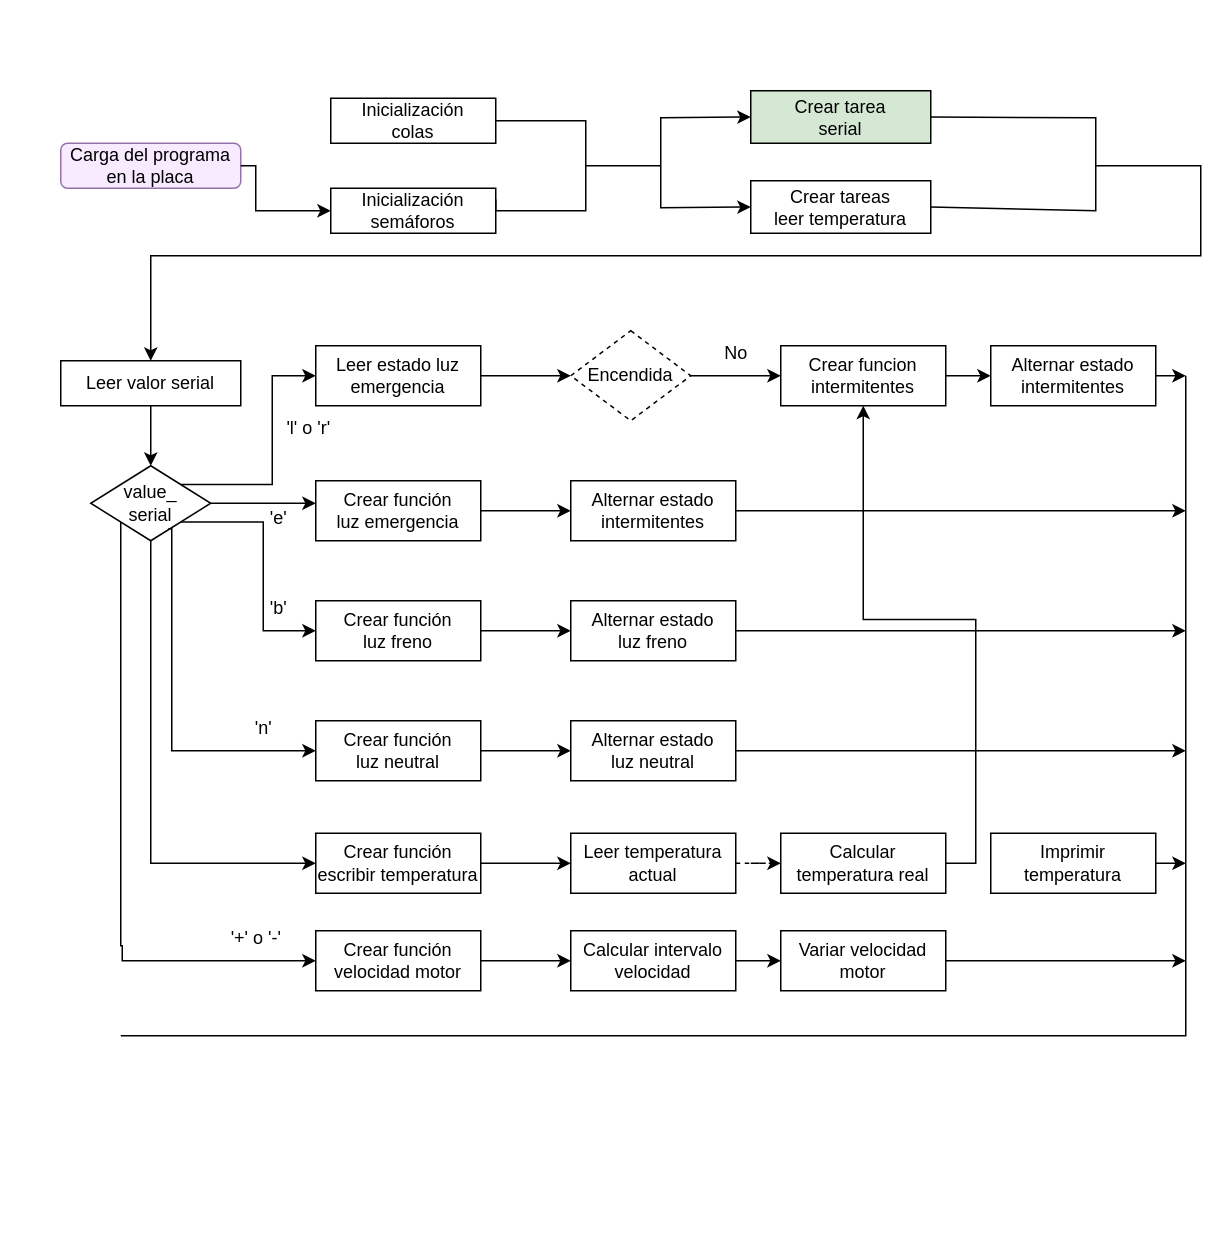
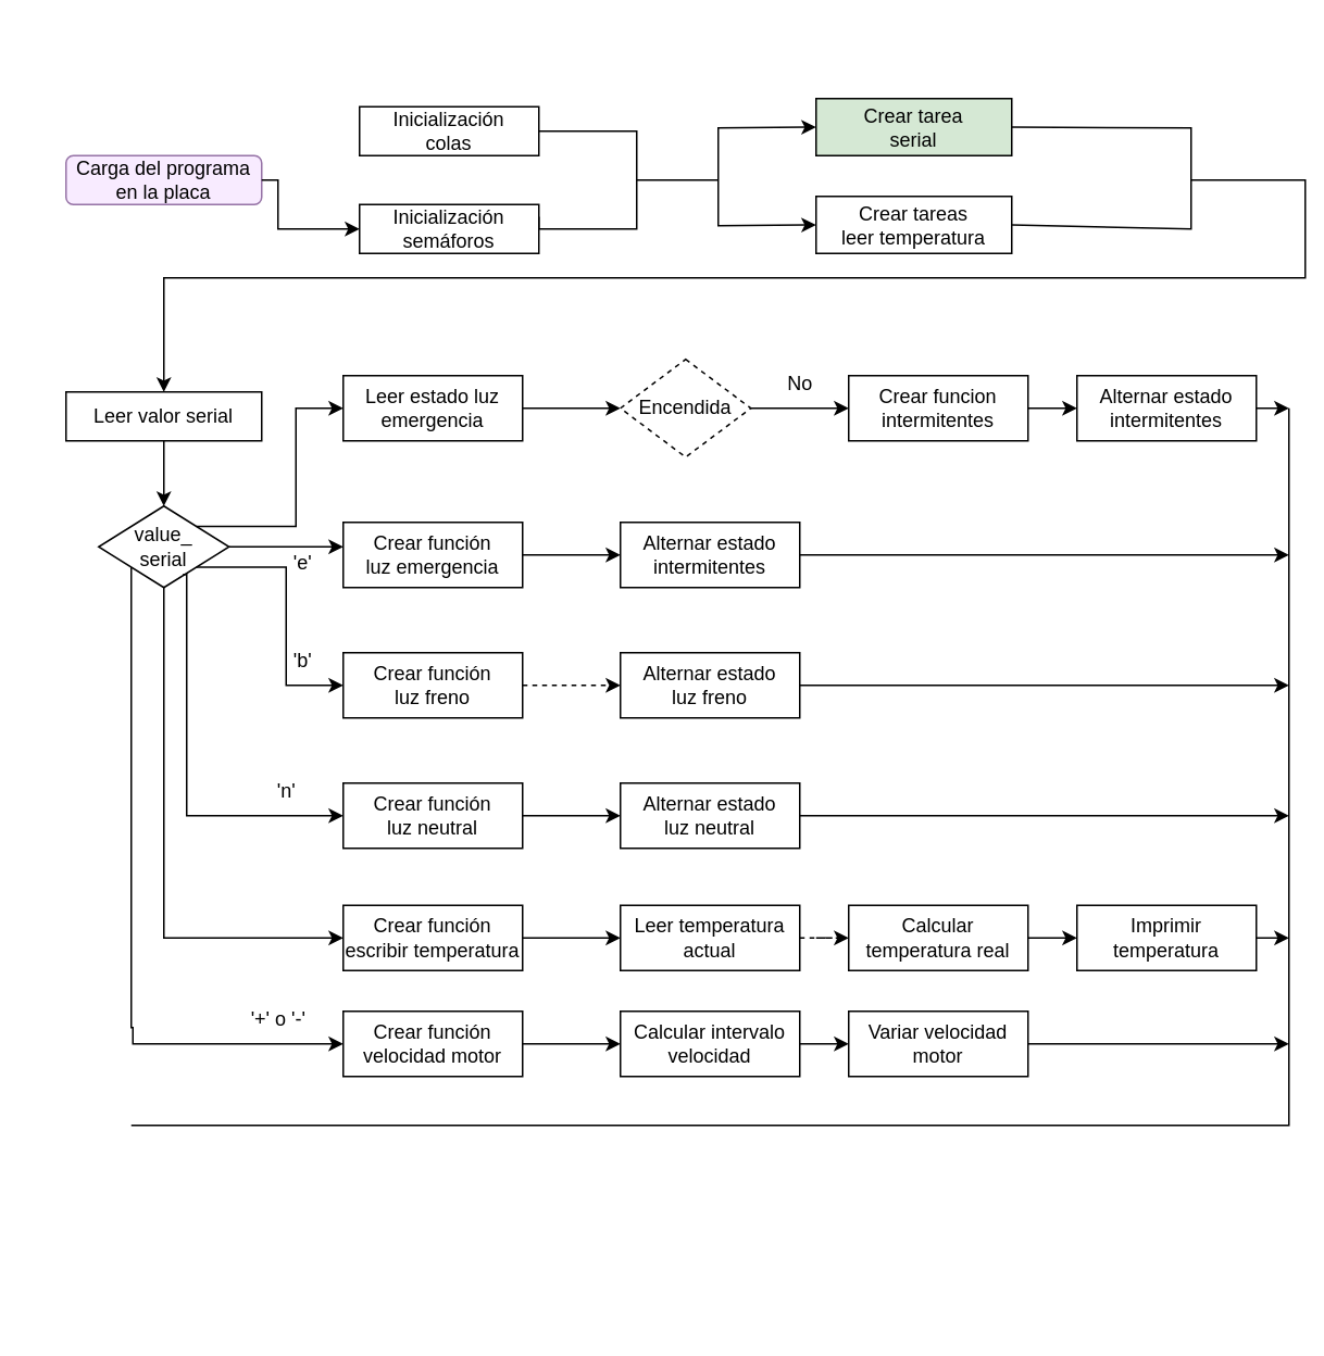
  <mxCell id="0" />
  <mxCell id="1" parent="0" />
  <mxCell id="2" value="" style="swimlane;whiteSpace=wrap;html=1;" vertex="1" parent="1"><mxGeometry x="20" y="20" height="790" as="geometry" /></mxCell>
  <mxCell id="3" value="Carga del programa&lt;br&gt;en la placa" style="rounded=1;whiteSpace=wrap;html=1;fillColor=#F8EBFF;strokeColor=#9673a6;" vertex="1" parent="2"><mxGeometry x="20" y="75" width="120" height="30" as="geometry" /></mxCell>
  <mxCell id="4" style="edgeStyle=orthogonalEdgeStyle;rounded=0;orthogonalLoop=1;jettySize=auto;html=1;exitX=1;exitY=0.25;exitDx=0;exitDy=0;endArrow=none;endFill=0;" edge="1" parent="2" source="13"><mxGeometry relative="1" as="geometry"><mxPoint x="370" y="90" as="targetPoint" /><Array as="points"><mxPoint x="300" y="120" /><mxPoint x="370" y="120" /><mxPoint x="370" y="90" /></Array></mxGeometry></mxCell>
  <mxCell id="5" style="edgeStyle=orthogonalEdgeStyle;rounded=0;orthogonalLoop=1;jettySize=auto;html=1;exitX=1;exitY=0.5;exitDx=0;exitDy=0;endArrow=none;endFill=0;" edge="1" parent="2" source="15"><mxGeometry relative="1" as="geometry"><mxPoint x="420" y="90" as="targetPoint" /><Array as="points"><mxPoint x="370" y="60" /><mxPoint x="370" y="90" /></Array></mxGeometry></mxCell>
  <mxCell id="6" value="" style="endArrow=classic;html=1;rounded=0;entryX=0.5;entryY=0;entryDx=0;entryDy=0;" edge="1" parent="2" target="39"><mxGeometry width="50" height="50" relative="1" as="geometry"><mxPoint x="710" y="90" as="sourcePoint" /><mxPoint x="70" y="190" as="targetPoint" /><Array as="points"><mxPoint x="780" y="90" /><mxPoint x="780" y="150" /><mxPoint x="80" y="150" /></Array></mxGeometry></mxCell>
  <mxCell id="7" style="edgeStyle=orthogonalEdgeStyle;rounded=0;orthogonalLoop=1;jettySize=auto;html=1;exitX=1;exitY=0.5;exitDx=0;exitDy=0;" edge="1" parent="2" source="9"><mxGeometry relative="1" as="geometry"><mxPoint x="190" y="315" as="targetPoint" /></mxGeometry></mxCell>
  <mxCell id="8" style="edgeStyle=orthogonalEdgeStyle;rounded=0;orthogonalLoop=1;jettySize=auto;html=1;exitX=0;exitY=1;exitDx=0;exitDy=0;" edge="1" parent="2" source="9"><mxGeometry relative="1" as="geometry"><mxPoint x="190" y="620" as="targetPoint" /><Array as="points"><mxPoint x="60" y="610" /><mxPoint x="61" y="610" /></Array></mxGeometry></mxCell>
  <mxCell id="9" value="value_&lt;br&gt;serial" style="rhombus;whiteSpace=wrap;html=1;" vertex="1" parent="2"><mxGeometry x="40" y="290" width="80" height="50" as="geometry" /></mxCell>
  <mxCell id="10" value="" style="endArrow=none;html=1;rounded=0;exitX=1;exitY=0.5;exitDx=0;exitDy=0;entryX=1;entryY=0.5;entryDx=0;entryDy=0;" edge="1" parent="1" source="11" target="12"><mxGeometry width="50" height="50" relative="1" as="geometry"><mxPoint x="700" y="142.5" as="sourcePoint" /><mxPoint x="700" y="77.5" as="targetPoint" /><Array as="points"><mxPoint x="730" y="140" /><mxPoint x="730" y="78" /></Array></mxGeometry></mxCell>
  <mxCell id="11" value="Crear tareas&lt;br&gt;leer temperatura" style="whiteSpace=wrap;html=1;" vertex="1" parent="1"><mxGeometry x="500" y="120" width="120" height="35" as="geometry" /></mxCell>
  <mxCell id="12" value="Crear tarea&lt;br&gt;serial" style="whiteSpace=wrap;html=1;fillColor=#d5e8d4;" vertex="1" parent="1"><mxGeometry x="500" y="60" width="120" height="35" as="geometry" /></mxCell>
  <mxCell id="13" value="Inicialización&lt;br&gt;semáforos" style="whiteSpace=wrap;html=1;" vertex="1" parent="1"><mxGeometry x="220" y="125" width="110" height="30" as="geometry" /></mxCell>
  <mxCell id="14" style="edgeStyle=orthogonalEdgeStyle;rounded=0;orthogonalLoop=1;jettySize=auto;html=1;exitX=1;exitY=0.5;exitDx=0;exitDy=0;entryX=0;entryY=0.5;entryDx=0;entryDy=0;" edge="1" parent="1" source="3" target="13"><mxGeometry relative="1" as="geometry"><mxPoint x="180" y="140" as="targetPoint" /><Array as="points"><mxPoint x="170" y="110" /><mxPoint x="170" y="140" /></Array></mxGeometry></mxCell>
  <mxCell id="15" value="Inicialización&lt;br&gt;colas" style="whiteSpace=wrap;html=1;" vertex="1" parent="1"><mxGeometry x="220" y="65" width="110" height="30" as="geometry" /></mxCell>
  <mxCell id="16" value="" style="endArrow=classic;html=1;rounded=0;entryX=0;entryY=0.5;entryDx=0;entryDy=0;exitX=0;exitY=0.5;exitDx=0;exitDy=0;endFill=1;startArrow=classic;startFill=1;" edge="1" parent="1" source="11" target="12"><mxGeometry width="50" height="50" relative="1" as="geometry"><mxPoint x="390" y="330" as="sourcePoint" /><mxPoint x="440" y="280" as="targetPoint" /><Array as="points"><mxPoint x="440" y="138" /><mxPoint x="440" y="78" /></Array></mxGeometry></mxCell>
  <mxCell id="17" value="" style="edgeStyle=orthogonalEdgeStyle;rounded=0;orthogonalLoop=1;jettySize=auto;html=1;" edge="1" parent="1" source="18" target="26"><mxGeometry relative="1" as="geometry" /></mxCell>
  <mxCell id="18" value="Leer estado luz&lt;br&gt;emergencia" style="whiteSpace=wrap;html=1;" vertex="1" parent="1"><mxGeometry x="210" y="230" width="110" height="40" as="geometry" /></mxCell>
  <mxCell id="19" style="edgeStyle=orthogonalEdgeStyle;rounded=0;orthogonalLoop=1;jettySize=auto;html=1;exitX=1;exitY=0;exitDx=0;exitDy=0;entryX=0;entryY=0.5;entryDx=0;entryDy=0;" edge="1" parent="1" source="9" target="18"><mxGeometry relative="1" as="geometry"><mxPoint x="180" y="250" as="targetPoint" /><Array as="points"><mxPoint x="181" y="323" /><mxPoint x="181" y="250" /></Array></mxGeometry></mxCell>
- <mxCell id="20" value="'l' o 'r'" style="text;html=1;align=center;verticalAlign=middle;resizable=0;points=[];autosize=1;strokeColor=none;fillColor=none;" vertex="1" parent="1"><mxGeometry x="180" y="270" width="50" height="30" as="geometry" /></mxCell>
- <mxCell id="21" style="edgeStyle=orthogonalEdgeStyle;rounded=0;orthogonalLoop=1;jettySize=auto;html=1;entryX=0;entryY=0.5;entryDx=0;entryDy=0;" edge="1" parent="1" source="22" target="37"><mxGeometry relative="1" as="geometry"><mxPoint x="360" y="420" as="targetPoint" /></mxGeometry></mxCell>
+ <mxCell id="21" style="edgeStyle=orthogonalEdgeStyle;rounded=0;orthogonalLoop=1;jettySize=auto;html=1;entryX=0;entryY=0.5;entryDx=0;entryDy=0;dashed=1;" edge="1" parent="1" source="22" target="37"><mxGeometry relative="1" as="geometry"><mxPoint x="360" y="420" as="targetPoint" /></mxGeometry></mxCell>
  <mxCell id="22" value="Crear función&lt;br&gt;luz freno" style="whiteSpace=wrap;html=1;" vertex="1" parent="1"><mxGeometry x="210" y="400" width="110" height="40" as="geometry" /></mxCell>
  <mxCell id="23" style="edgeStyle=orthogonalEdgeStyle;rounded=0;orthogonalLoop=1;jettySize=auto;html=1;exitX=1;exitY=1;exitDx=0;exitDy=0;entryX=0;entryY=0.5;entryDx=0;entryDy=0;" edge="1" parent="1" source="9" target="22"><mxGeometry relative="1" as="geometry" /></mxCell>
  <mxCell id="24" value="'e'" style="text;html=1;align=center;verticalAlign=middle;resizable=0;points=[];autosize=1;strokeColor=none;fillColor=none;" vertex="1" parent="1"><mxGeometry x="170" y="330" width="30" height="30" as="geometry" /></mxCell>
  <mxCell id="25" style="edgeStyle=orthogonalEdgeStyle;rounded=0;orthogonalLoop=1;jettySize=auto;html=1;exitX=1;exitY=0.5;exitDx=0;exitDy=0;entryX=0;entryY=0.5;entryDx=0;entryDy=0;" edge="1" parent="1" source="26" target="28"><mxGeometry relative="1" as="geometry" /></mxCell>
  <mxCell id="26" value="Encendida" style="rhombus;whiteSpace=wrap;html=1;dashed=1;" vertex="1" parent="1"><mxGeometry x="380" y="220" width="80" height="60" as="geometry" /></mxCell>
  <mxCell id="27" value="" style="edgeStyle=orthogonalEdgeStyle;rounded=0;orthogonalLoop=1;jettySize=auto;html=1;entryX=0;entryY=0.5;entryDx=0;entryDy=0;" edge="1" parent="1" source="28" target="31"><mxGeometry relative="1" as="geometry"><mxPoint x="705" y="250" as="targetPoint" /></mxGeometry></mxCell>
  <mxCell id="28" value="Crear funcion intermitentes" style="whiteSpace=wrap;html=1;" vertex="1" parent="1"><mxGeometry x="520" y="230" width="110" height="40" as="geometry" /></mxCell>
  <mxCell id="29" value="No" style="text;html=1;align=center;verticalAlign=middle;resizable=0;points=[];autosize=1;strokeColor=none;fillColor=none;" vertex="1" parent="1"><mxGeometry x="470" y="220" width="40" height="30" as="geometry" /></mxCell>
  <mxCell id="30" style="edgeStyle=orthogonalEdgeStyle;rounded=0;orthogonalLoop=1;jettySize=auto;html=1;" edge="1" parent="1" source="31"><mxGeometry relative="1" as="geometry"><mxPoint x="790" y="250" as="targetPoint" /></mxGeometry></mxCell>
  <mxCell id="31" value="Alternar estado intermitentes" style="whiteSpace=wrap;html=1;" vertex="1" parent="1"><mxGeometry x="660" y="230" width="110" height="40" as="geometry" /></mxCell>
  <mxCell id="32" style="edgeStyle=orthogonalEdgeStyle;rounded=0;orthogonalLoop=1;jettySize=auto;html=1;entryX=0;entryY=0.5;entryDx=0;entryDy=0;" edge="1" parent="1" source="33" target="35"><mxGeometry relative="1" as="geometry" /></mxCell>
  <mxCell id="33" value="Crear función&lt;br&gt;luz emergencia" style="whiteSpace=wrap;html=1;" vertex="1" parent="1"><mxGeometry x="210" y="320" width="110" height="40" as="geometry" /></mxCell>
  <mxCell id="34" style="edgeStyle=orthogonalEdgeStyle;rounded=0;orthogonalLoop=1;jettySize=auto;html=1;" edge="1" parent="1" source="35"><mxGeometry relative="1" as="geometry"><mxPoint x="790" y="340" as="targetPoint" /></mxGeometry></mxCell>
  <mxCell id="35" value="Alternar estado intermitentes" style="whiteSpace=wrap;html=1;" vertex="1" parent="1"><mxGeometry x="380" y="320" width="110" height="40" as="geometry" /></mxCell>
  <mxCell id="36" style="edgeStyle=orthogonalEdgeStyle;rounded=0;orthogonalLoop=1;jettySize=auto;html=1;" edge="1" parent="1" source="37"><mxGeometry relative="1" as="geometry"><mxPoint x="790" y="420" as="targetPoint" /></mxGeometry></mxCell>
  <mxCell id="37" value="Alternar estado&lt;br&gt;luz freno" style="whiteSpace=wrap;html=1;" vertex="1" parent="1"><mxGeometry x="380" y="400" width="110" height="40" as="geometry" /></mxCell>
  <mxCell id="38" value="'b'" style="text;html=1;align=center;verticalAlign=middle;resizable=0;points=[];autosize=1;strokeColor=none;fillColor=none;" vertex="1" parent="1"><mxGeometry x="170" y="390" width="30" height="30" as="geometry" /></mxCell>
  <mxCell id="39" value="Leer valor serial" style="rounded=0;whiteSpace=wrap;html=1;" vertex="1" parent="1"><mxGeometry x="40" y="240" width="120" height="30" as="geometry" /></mxCell>
  <mxCell id="40" style="edgeStyle=orthogonalEdgeStyle;rounded=0;orthogonalLoop=1;jettySize=auto;html=1;exitX=0.5;exitY=1;exitDx=0;exitDy=0;entryX=0.5;entryY=0;entryDx=0;entryDy=0;" edge="1" parent="1" source="39" target="9"><mxGeometry relative="1" as="geometry" /></mxCell>
  <mxCell id="41" style="edgeStyle=orthogonalEdgeStyle;rounded=0;orthogonalLoop=1;jettySize=auto;html=1;exitX=1;exitY=0.5;exitDx=0;exitDy=0;entryX=0;entryY=0.5;entryDx=0;entryDy=0;" edge="1" parent="1" source="42" target="45"><mxGeometry relative="1" as="geometry" /></mxCell>
  <mxCell id="42" value="Crear función&lt;br&gt;luz neutral" style="whiteSpace=wrap;html=1;" vertex="1" parent="1"><mxGeometry x="210" y="480" width="110" height="40" as="geometry" /></mxCell>
  <mxCell id="43" style="edgeStyle=orthogonalEdgeStyle;rounded=0;orthogonalLoop=1;jettySize=auto;html=1;exitX=0.646;exitY=0.84;exitDx=0;exitDy=0;entryX=0;entryY=0.5;entryDx=0;entryDy=0;exitPerimeter=0;" edge="1" parent="1" source="9" target="42"><mxGeometry relative="1" as="geometry"><mxPoint x="210" y="480" as="targetPoint" /><Array as="points"><mxPoint x="114" y="352" /><mxPoint x="114" y="500" /></Array></mxGeometry></mxCell>
  <mxCell id="44" style="edgeStyle=orthogonalEdgeStyle;rounded=0;orthogonalLoop=1;jettySize=auto;html=1;" edge="1" parent="1" source="45"><mxGeometry relative="1" as="geometry"><mxPoint x="790" y="500" as="targetPoint" /></mxGeometry></mxCell>
  <mxCell id="45" value="Alternar estado&lt;br&gt;luz neutral" style="whiteSpace=wrap;html=1;" vertex="1" parent="1"><mxGeometry x="380" y="480" width="110" height="40" as="geometry" /></mxCell>
  <mxCell id="46" value="'n'" style="text;html=1;align=center;verticalAlign=middle;resizable=0;points=[];autosize=1;strokeColor=none;fillColor=none;" vertex="1" parent="1"><mxGeometry x="160" y="470" width="30" height="30" as="geometry" /></mxCell>
  <mxCell id="47" style="edgeStyle=orthogonalEdgeStyle;rounded=0;orthogonalLoop=1;jettySize=auto;html=1;exitX=1;exitY=0.5;exitDx=0;exitDy=0;entryX=0;entryY=0.5;entryDx=0;entryDy=0;" edge="1" parent="1" source="48" target="50"><mxGeometry relative="1" as="geometry" /></mxCell>
  <mxCell id="48" value="Crear función&lt;br&gt;escribir temperatura" style="whiteSpace=wrap;html=1;" vertex="1" parent="1"><mxGeometry x="210" y="555" width="110" height="40" as="geometry" /></mxCell>
  <mxCell id="49" value="" style="edgeStyle=orthogonalEdgeStyle;rounded=0;orthogonalLoop=1;jettySize=auto;html=1;entryX=0;entryY=0.5;entryDx=0;entryDy=0;dashed=1;" edge="1" parent="1" source="50" target="53"><mxGeometry relative="1" as="geometry"><mxPoint x="565" y="575" as="targetPoint" /></mxGeometry></mxCell>
  <mxCell id="50" value="Leer temperatura&lt;br&gt;actual" style="whiteSpace=wrap;html=1;" vertex="1" parent="1"><mxGeometry x="380" y="555" width="110" height="40" as="geometry" /></mxCell>
  <mxCell id="51" style="edgeStyle=orthogonalEdgeStyle;rounded=0;orthogonalLoop=1;jettySize=auto;html=1;exitX=0.5;exitY=1;exitDx=0;exitDy=0;entryX=0;entryY=0.5;entryDx=0;entryDy=0;" edge="1" parent="1" source="9" target="48"><mxGeometry relative="1" as="geometry"><mxPoint x="100" y="570" as="targetPoint" /><Array as="points"><mxPoint x="100" y="575" /></Array></mxGeometry></mxCell>
- <mxCell id="52" style="edgeStyle=orthogonalEdgeStyle;rounded=0;orthogonalLoop=1;jettySize=auto;html=1;exitX=1;exitY=0.5;exitDx=0;exitDy=0;" edge="1" parent="1" source="53" target="28"><mxGeometry relative="1" as="geometry" /></mxCell>
+ <mxCell id="52" style="edgeStyle=orthogonalEdgeStyle;rounded=0;orthogonalLoop=1;jettySize=auto;html=1;exitX=1;exitY=0.5;exitDx=0;exitDy=0;entryX=0;entryY=0.5;entryDx=0;entryDy=0;" edge="1" parent="1" source="53" target="55"><mxGeometry relative="1" as="geometry" /></mxCell>
  <mxCell id="53" value="Calcular temperatura real" style="whiteSpace=wrap;html=1;" vertex="1" parent="1"><mxGeometry x="520" y="555" width="110" height="40" as="geometry" /></mxCell>
  <mxCell id="54" style="edgeStyle=orthogonalEdgeStyle;rounded=0;orthogonalLoop=1;jettySize=auto;html=1;exitX=1;exitY=0.5;exitDx=0;exitDy=0;" edge="1" parent="1" source="55"><mxGeometry relative="1" as="geometry"><mxPoint x="790" y="575" as="targetPoint" /></mxGeometry></mxCell>
  <mxCell id="55" value="Imprimir temperatura" style="whiteSpace=wrap;html=1;" vertex="1" parent="1"><mxGeometry x="660" y="555" width="110" height="40" as="geometry" /></mxCell>
  <mxCell id="56" style="edgeStyle=orthogonalEdgeStyle;rounded=0;orthogonalLoop=1;jettySize=auto;html=1;" edge="1" parent="1" source="57"><mxGeometry relative="1" as="geometry"><mxPoint x="380" y="640" as="targetPoint" /></mxGeometry></mxCell>
  <mxCell id="57" value="Crear función&lt;br&gt;velocidad motor" style="whiteSpace=wrap;html=1;" vertex="1" parent="1"><mxGeometry x="210" y="620" width="110" height="40" as="geometry" /></mxCell>
  <mxCell id="58" value="'+' o '-'" style="text;html=1;align=center;verticalAlign=middle;resizable=0;points=[];autosize=1;strokeColor=none;fillColor=none;" vertex="1" parent="1"><mxGeometry x="140" y="610" width="60" height="30" as="geometry" /></mxCell>
  <mxCell id="59" value="Calcular intervalo&lt;br&gt;velocidad" style="whiteSpace=wrap;html=1;" vertex="1" parent="1"><mxGeometry x="380" y="620" width="110" height="40" as="geometry" /></mxCell>
  <mxCell id="60" value="" style="edgeStyle=orthogonalEdgeStyle;rounded=0;orthogonalLoop=1;jettySize=auto;html=1;entryX=0;entryY=0.5;entryDx=0;entryDy=0;" edge="1" parent="1" target="62"><mxGeometry relative="1" as="geometry"><mxPoint x="490" y="640" as="sourcePoint" /><mxPoint x="565" y="640" as="targetPoint" /></mxGeometry></mxCell>
  <mxCell id="61" style="edgeStyle=orthogonalEdgeStyle;rounded=0;orthogonalLoop=1;jettySize=auto;html=1;exitX=1;exitY=0.5;exitDx=0;exitDy=0;" edge="1" parent="1" source="62"><mxGeometry relative="1" as="geometry"><mxPoint x="790" y="640" as="targetPoint" /></mxGeometry></mxCell>
  <mxCell id="62" value="Variar velocidad&lt;br&gt;motor" style="whiteSpace=wrap;html=1;" vertex="1" parent="1"><mxGeometry x="520" y="620" width="110" height="40" as="geometry" /></mxCell>
  <mxCell id="63" value="" style="endArrow=none;html=1;rounded=0;" edge="1" parent="1"><mxGeometry width="50" height="50" relative="1" as="geometry"><mxPoint x="80" y="690" as="sourcePoint" /><mxPoint x="790" y="250" as="targetPoint" /><Array as="points"><mxPoint x="790" y="690" /><mxPoint x="790" y="400" /><mxPoint x="790" y="250" /></Array></mxGeometry></mxCell>
